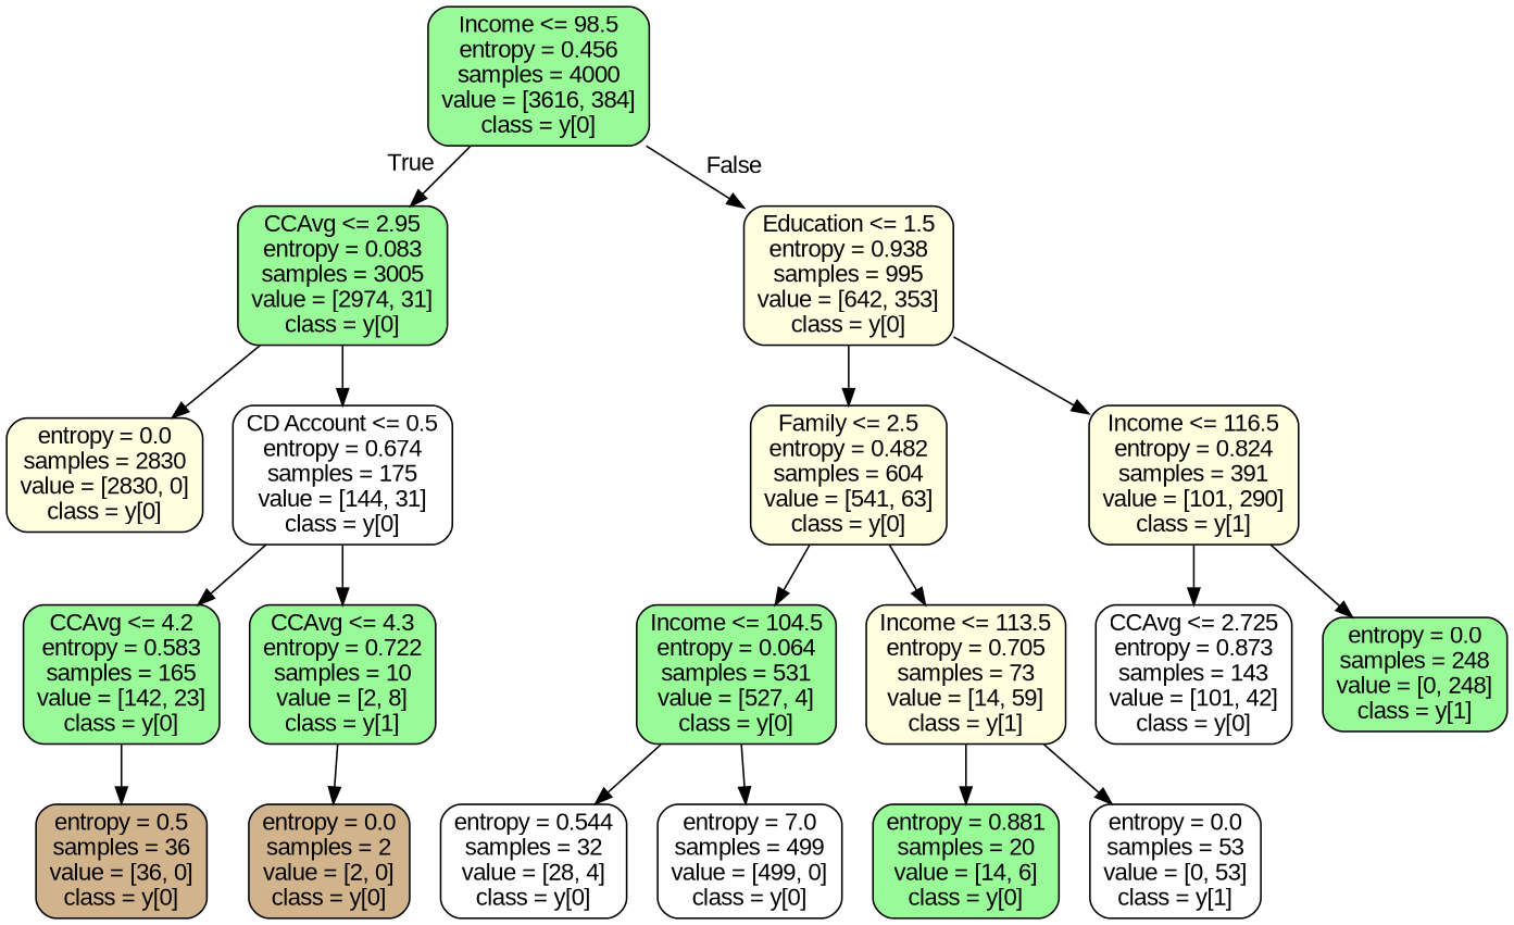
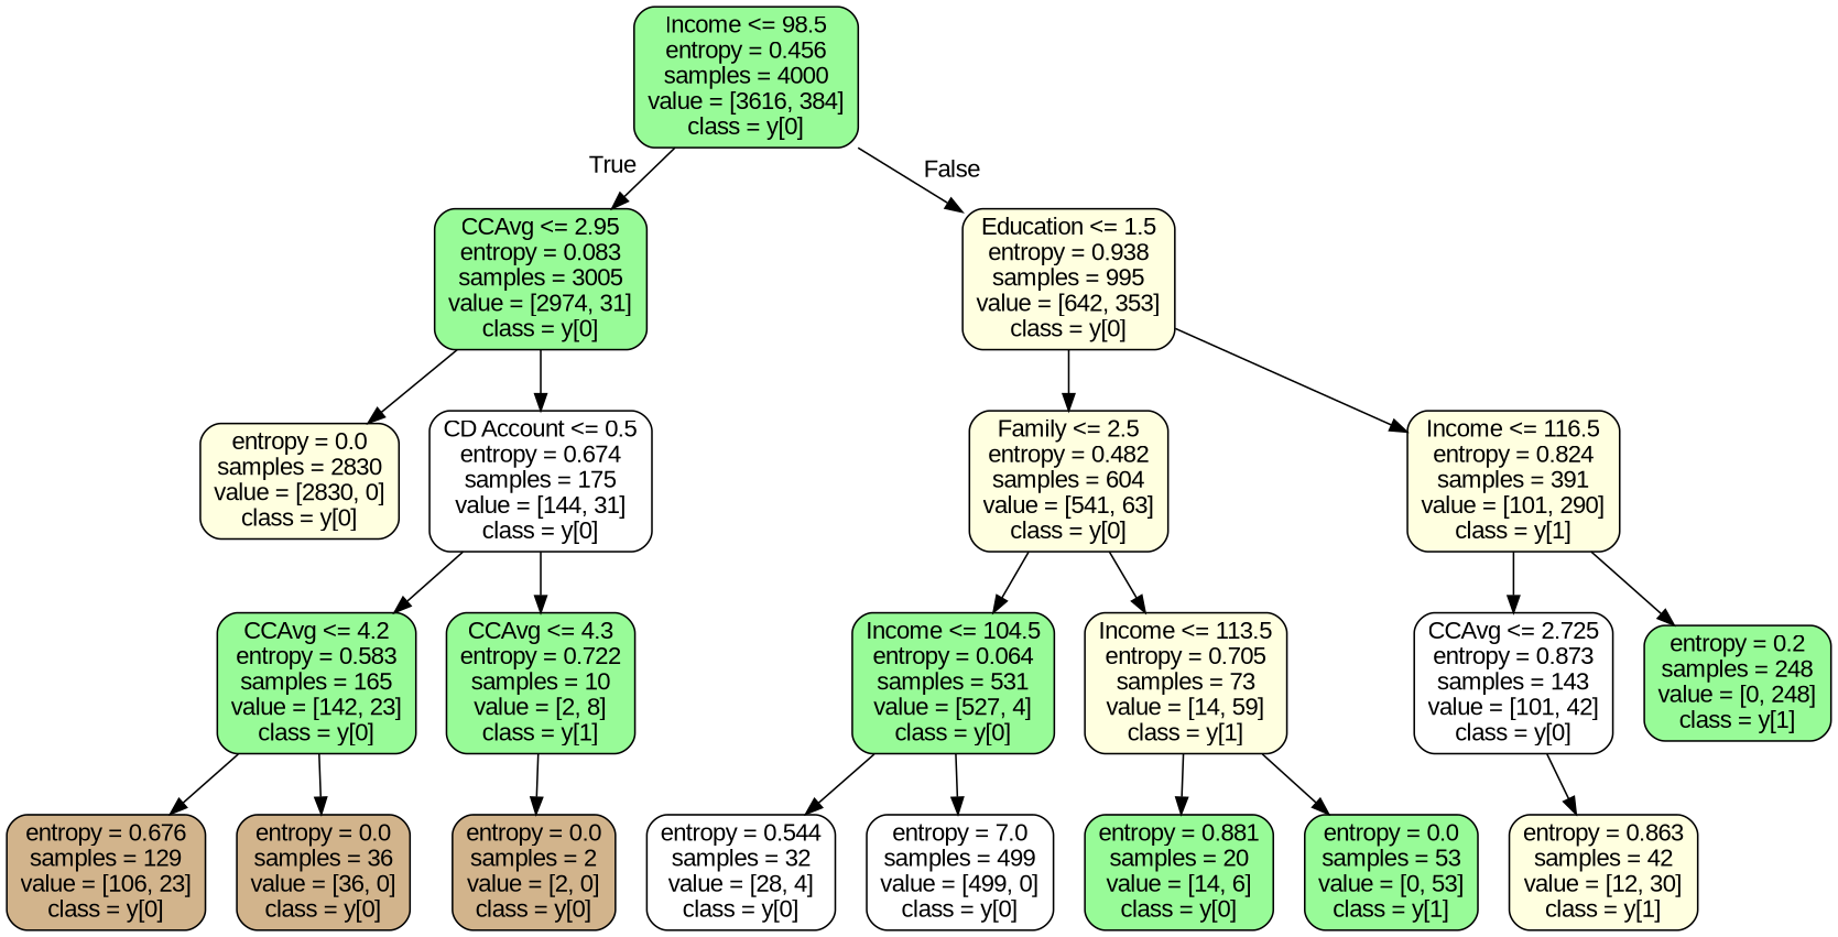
  digraph {
    fontname="Liberation Sans"
    node [color=black fillcolor=palegreen fontname="Liberation Sans" shape=box style="filled, rounded"]
    edge [fontname="Liberation Sans"]
    n1 [label="Income <= 98.5\nentropy = 0.456\nsamples = 4000\nvalue = [3616, 384]\nclass = y[0]"]
    n2 [label="CCAvg <= 2.95\nentropy = 0.083\nsamples = 3005\nvalue = [2974, 31]\nclass = y[0]"]
    n3 [fillcolor=lightyellow label="Education <= 1.5\nentropy = 0.938\nsamples = 995\nvalue = [642, 353]\nclass = y[0]"]
    n4 [fillcolor=lightyellow label="entropy = 0.0\nsamples = 2830\nvalue = [2830, 0]\nclass = y[0]"]
    n5 [fillcolor=white label="CD Account <= 0.5\nentropy = 0.674\nsamples = 175\nvalue = [144, 31]\nclass = y[0]"]
    n6 [fillcolor=lightyellow label="Family <= 2.5\nentropy = 0.482\nsamples = 604\nvalue = [541, 63]\nclass = y[0]"]
    n7 [fillcolor=lightyellow label="Income <= 116.5\nentropy = 0.824\nsamples = 391\nvalue = [101, 290]\nclass = y[1]"]
    n8 [label="CCAvg <= 4.2\nentropy = 0.583\nsamples = 165\nvalue = [142, 23]\nclass = y[0]"]
    n9 [label="CCAvg <= 4.3\nentropy = 0.722\nsamples = 10\nvalue = [2, 8]\nclass = y[1]"]
-   n11 [fillcolor=tan label="entropy = 0.5\nsamples = 36\nvalue = [36, 0]\nclass = y[0]"]
+   n10 [fillcolor=tan label="entropy = 0.676\nsamples = 129\nvalue = [106, 23]\nclass = y[0]"]
+   n11 [fillcolor=tan label="entropy = 0.0\nsamples = 36\nvalue = [36, 0]\nclass = y[0]"]
    n12 [fillcolor=tan label="entropy = 0.0\nsamples = 2\nvalue = [2, 0]\nclass = y[0]"]
    n13 [label="Income <= 104.5\nentropy = 0.064\nsamples = 531\nvalue = [527, 4]\nclass = y[0]"]
    n14 [fillcolor=lightyellow label="Income <= 113.5\nentropy = 0.705\nsamples = 73\nvalue = [14, 59]\nclass = y[1]"]
    n15 [fillcolor=white label="CCAvg <= 2.725\nentropy = 0.873\nsamples = 143\nvalue = [101, 42]\nclass = y[0]"]
-   n16 [label="entropy = 0.0\nsamples = 248\nvalue = [0, 248]\nclass = y[1]"]
+   n16 [label="entropy = 0.2\nsamples = 248\nvalue = [0, 248]\nclass = y[1]"]
    n17 [fillcolor=white label="entropy = 0.544\nsamples = 32\nvalue = [28, 4]\nclass = y[0]"]
    n18 [fillcolor=white label="entropy = 7.0\nsamples = 499\nvalue = [499, 0]\nclass = y[0]"]
    n19 [label="entropy = 0.881\nsamples = 20\nvalue = [14, 6]\nclass = y[0]"]
-   n20 [fillcolor=white label="entropy = 0.0\nsamples = 53\nvalue = [0, 53]\nclass = y[1]"]
+   n20 [label="entropy = 0.0\nsamples = 53\nvalue = [0, 53]\nclass = y[1]"]
+   n21 [fillcolor=lightyellow label="entropy = 0.863\nsamples = 42\nvalue = [12, 30]\nclass = y[1]"]
    n1 -> n2 [headlabel=True labelangle=45 labeldistance=2.5]
    n1 -> n3 [headlabel=False labelangle=-45 labeldistance=2.5]
    n2 -> n4
    n2 -> n5
    n3 -> n6
    n3 -> n7
    n5 -> n8
    n5 -> n9
    n6 -> n13
    n6 -> n14
    n7 -> n15
    n7 -> n16
+   n8 -> n10
    n8 -> n11
    n9 -> n12
    n13 -> n17
    n13 -> n18
    n14 -> n19
    n14 -> n20
+   n15 -> n21
  }
